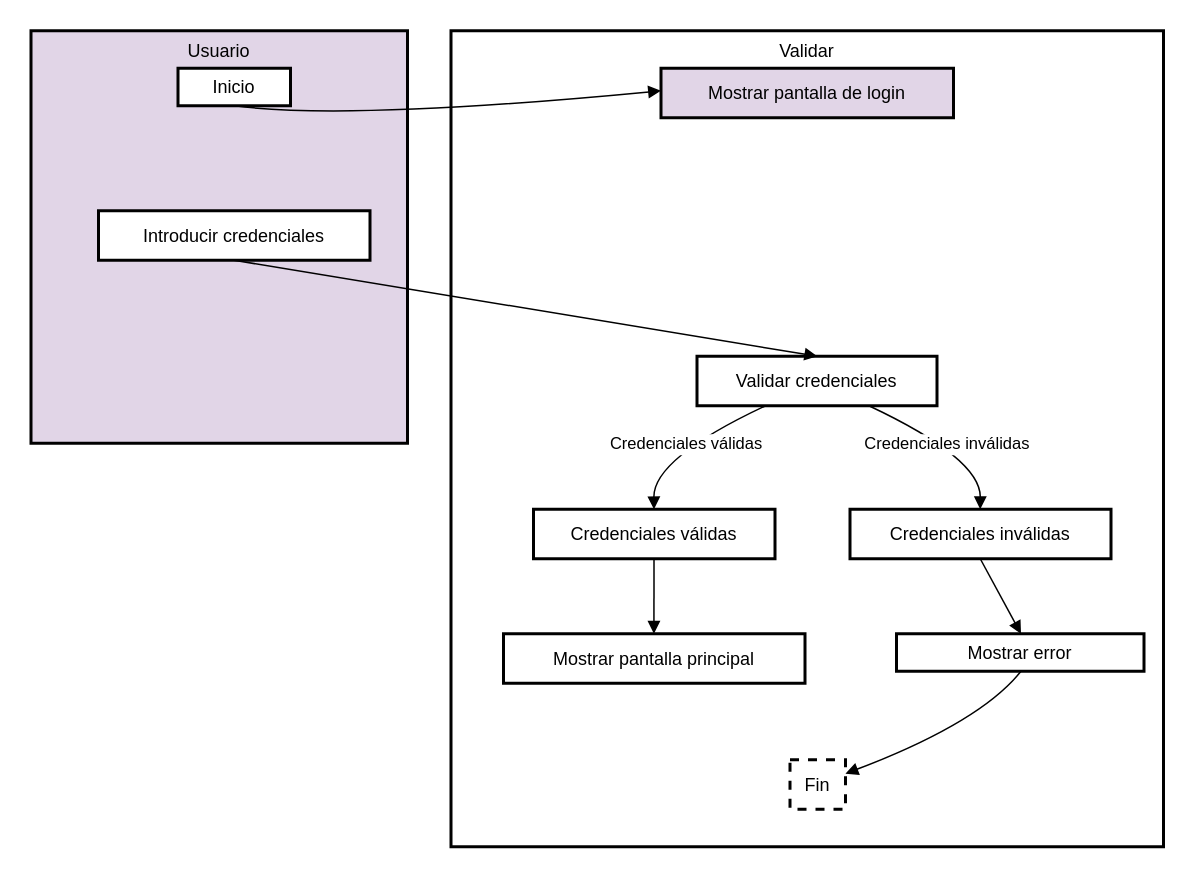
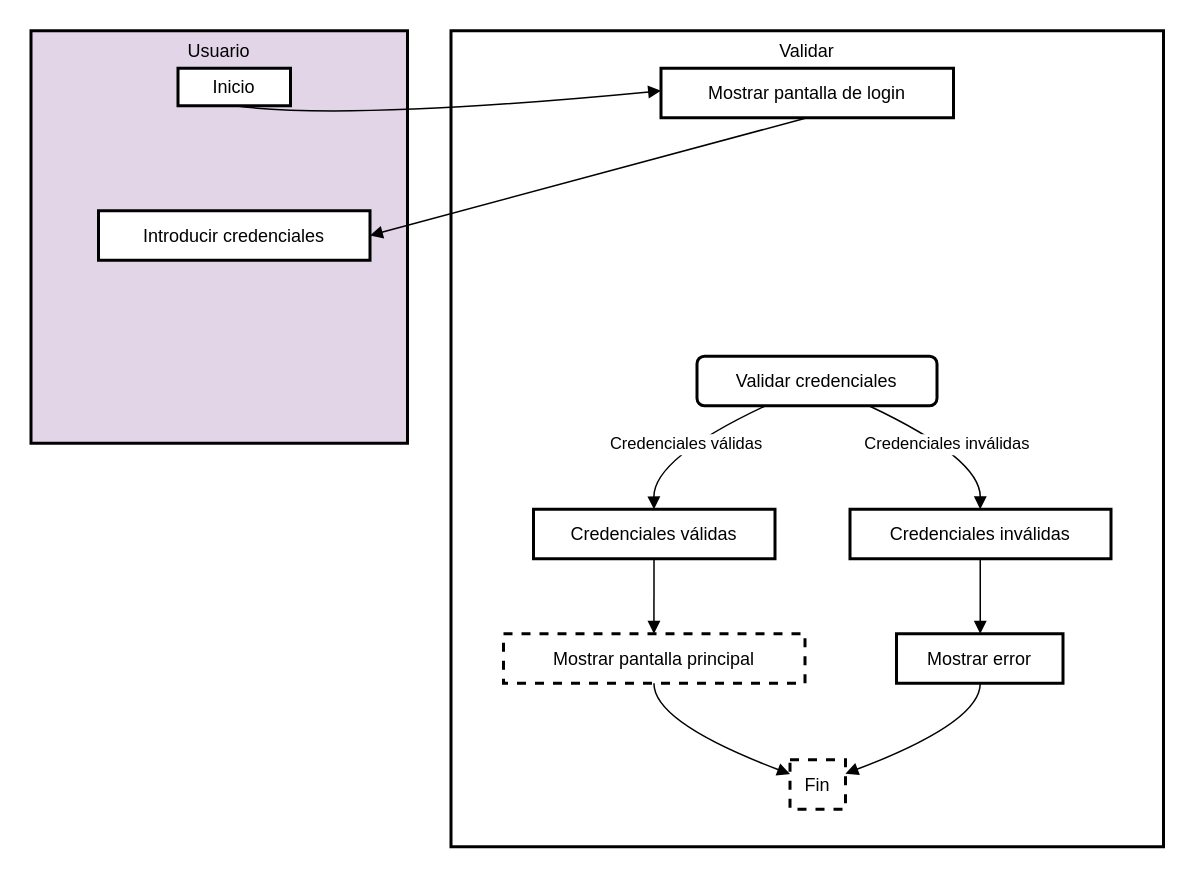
  <mxCell id="0" />
  <mxCell id="1" parent="0" />
  <mxCell id="2" value="Validar" style="whiteSpace=wrap;strokeWidth=2;verticalAlign=top;" vertex="1" parent="1"><mxGeometry x="300" y="20" width="475" height="544" as="geometry" /></mxCell>
- <mxCell id="3" value="Mostrar pantalla de login" style="whiteSpace=wrap;strokeWidth=2;fillColor=#e1d5e7;" vertex="1" parent="1"><mxGeometry x="440" y="45" width="195" height="33" as="geometry" /></mxCell>
- <mxCell id="4" value="Validar credenciales" style="whiteSpace=wrap;strokeWidth=2;" vertex="1" parent="1"><mxGeometry x="464" y="237" width="160" height="33" as="geometry" /></mxCell>
+ <mxCell id="3" value="Mostrar pantalla de login" style="whiteSpace=wrap;strokeWidth=2;" vertex="1" parent="1"><mxGeometry x="440" y="45" width="195" height="33" as="geometry" /></mxCell>
+ <mxCell id="4" value="Validar credenciales" style="whiteSpace=wrap;strokeWidth=2;rounded=1;" vertex="1" parent="1"><mxGeometry x="464" y="237" width="160" height="33" as="geometry" /></mxCell>
  <mxCell id="5" value="Credenciales válidas" style="whiteSpace=wrap;strokeWidth=2;" vertex="1" parent="1"><mxGeometry x="355" y="339" width="161" height="33" as="geometry" /></mxCell>
  <mxCell id="6" value="Credenciales inválidas" style="whiteSpace=wrap;strokeWidth=2;" vertex="1" parent="1"><mxGeometry x="566" y="339" width="174" height="33" as="geometry" /></mxCell>
- <mxCell id="7" value="Mostrar pantalla principal" style="whiteSpace=wrap;strokeWidth=2;" vertex="1" parent="1"><mxGeometry x="335" y="422" width="201" height="33" as="geometry" /></mxCell>
- <mxCell id="8" value="Mostrar error" style="whiteSpace=wrap;strokeWidth=2;" vertex="1" parent="1"><mxGeometry x="597" y="422" width="165" height="25" as="geometry" /></mxCell>
+ <mxCell id="7" value="Mostrar pantalla principal" style="whiteSpace=wrap;strokeWidth=2;dashed=1;" vertex="1" parent="1"><mxGeometry x="335" y="422" width="201" height="33" as="geometry" /></mxCell>
+ <mxCell id="8" value="Mostrar error" style="whiteSpace=wrap;strokeWidth=2;" vertex="1" parent="1"><mxGeometry x="597" y="422" width="111" height="33" as="geometry" /></mxCell>
  <mxCell id="9" value="Fin" style="whiteSpace=wrap;strokeWidth=2;dashed=1;" vertex="1" parent="1"><mxGeometry x="526" y="506" width="37" height="33" as="geometry" /></mxCell>
  <mxCell id="10" value="Usuario" style="whiteSpace=wrap;strokeWidth=2;verticalAlign=top;fillColor=#e1d5e7;" vertex="1" parent="1"><mxGeometry x="20" y="20" width="251" height="275" as="geometry" /></mxCell>
  <mxCell id="11" value="Inicio" style="whiteSpace=wrap;strokeWidth=2;" vertex="1" parent="1"><mxGeometry x="118" y="45" width="75" height="25" as="geometry" /></mxCell>
  <mxCell id="12" value="Introducir credenciales" style="whiteSpace=wrap;strokeWidth=2;" vertex="1" parent="1"><mxGeometry x="65" y="140" width="181" height="33" as="geometry" /></mxCell>
  <mxCell id="13" value="" style="curved=1;startArrow=none;endArrow=block;exitX=0.505;exitY=1.012;rounded=0;" edge="1" parent="1" source="11"><mxGeometry relative="1" as="geometry"><Array as="points"><mxPoint x="230" y="80" /></Array><mxPoint x="440" y="60" as="targetPoint" /></mxGeometry></mxCell>
- <mxCell id="15" value="" style="curved=1;startArrow=none;endArrow=block;exitX=0.499;exitY=1.006;entryX=0.501;entryY=0.006;rounded=0;" edge="1" parent="1" source="12" target="4"><mxGeometry relative="1" as="geometry"><Array as="points" /></mxGeometry></mxCell>
+ <mxCell id="14" value="" style="curved=1;startArrow=none;endArrow=block;exitX=0.5;exitY=1.024;entryX=1;entryY=0.5;rounded=0;entryDx=0;entryDy=0;" edge="1" parent="1" source="3" target="12"><mxGeometry relative="1" as="geometry"><Array as="points" /></mxGeometry></mxCell>
  <mxCell id="16" value="Credenciales válidas" style="curved=1;startArrow=none;endArrow=block;exitX=0.278;exitY=1.018;entryX=0.499;entryY=1.734e-7;rounded=0;" edge="1" parent="1" source="4" target="5"><mxGeometry relative="1" as="geometry"><Array as="points"><mxPoint x="435" y="305" /></Array></mxGeometry></mxCell>
  <mxCell id="17" value="Credenciales inválidas" style="curved=1;startArrow=none;endArrow=block;exitX=0.724;exitY=1.018;entryX=0.499;entryY=1.734e-7;rounded=0;" edge="1" parent="1" source="4" target="6"><mxGeometry relative="1" as="geometry"><Array as="points"><mxPoint x="653" y="305" /></Array></mxGeometry></mxCell>
  <mxCell id="18" value="" style="curved=1;startArrow=none;endArrow=block;exitX=0.499;exitY=1.012;entryX=0.499;entryY=0.012;rounded=0;" edge="1" parent="1" source="5" target="7"><mxGeometry relative="1" as="geometry"><Array as="points" /></mxGeometry></mxCell>
  <mxCell id="19" value="" style="curved=1;startArrow=none;endArrow=block;exitX=0.499;exitY=1.012;entryX=0.503;entryY=0.012;rounded=0;" edge="1" parent="1" source="6" target="8"><mxGeometry relative="1" as="geometry"><Array as="points" /></mxGeometry></mxCell>
+ <mxCell id="20" value="" style="curved=1;startArrow=none;endArrow=block;exitX=0.499;exitY=1.024;entryX=-0.006;entryY=0.287;rounded=0;" edge="1" parent="1" source="7" target="9"><mxGeometry relative="1" as="geometry"><Array as="points"><mxPoint x="435" y="481" /></Array></mxGeometry></mxCell>
  <mxCell id="21" value="" style="curved=1;startArrow=none;endArrow=block;exitX=0.503;exitY=1.024;entryX=0.986;entryY=0.287;rounded=0;" edge="1" parent="1" source="8" target="9"><mxGeometry relative="1" as="geometry"><Array as="points"><mxPoint x="653" y="481" /></Array></mxGeometry></mxCell>
